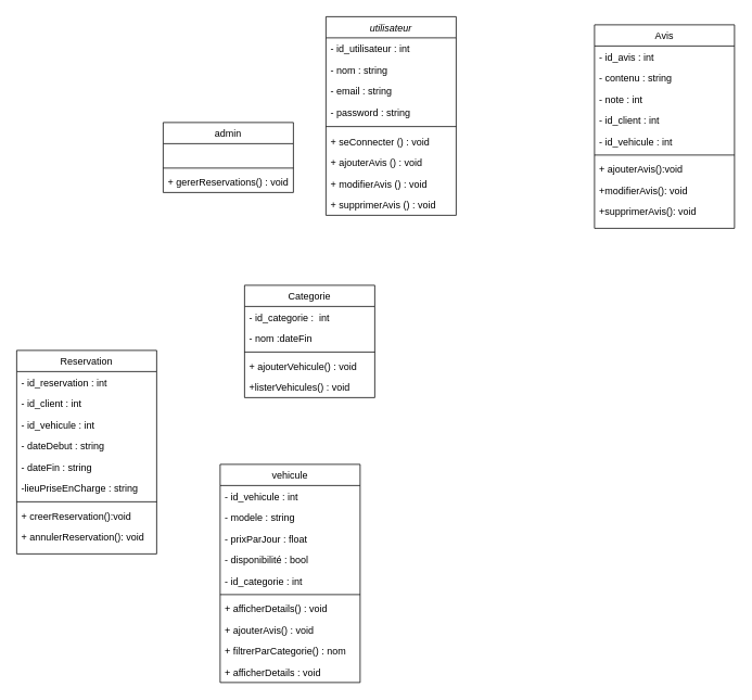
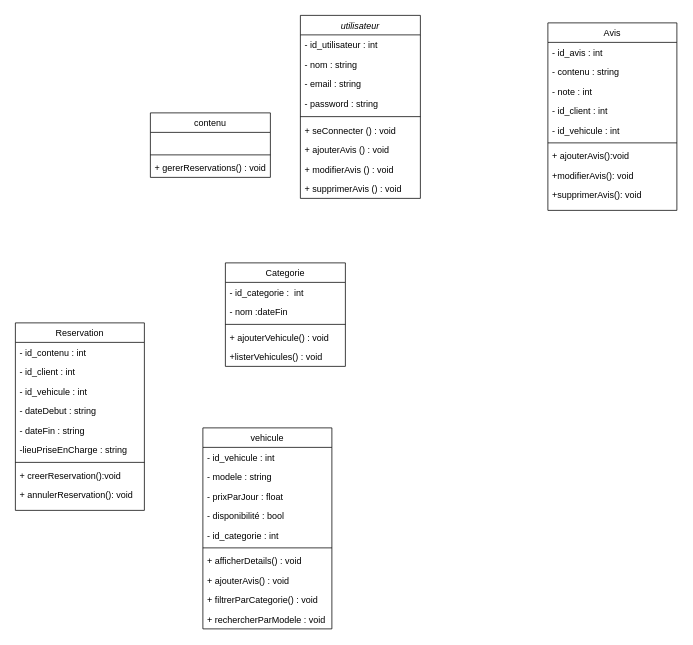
  <mxCell id="0" />
  <mxCell id="1" parent="0" />
  <mxCell id="2" value="utilisateur" style="swimlane;fontStyle=2;align=center;verticalAlign=top;childLayout=stackLayout;horizontal=1;startSize=26;horizontalStack=0;resizeParent=1;resizeLast=0;collapsible=1;marginBottom=0;rounded=0;shadow=0;strokeWidth=1;" vertex="1" parent="1"><mxGeometry x="400" y="20" width="160" height="244" as="geometry"><mxRectangle x="230" y="140" width="160" height="26" as="alternateBounds" /></mxGeometry></mxCell>
  <mxCell id="3" value="- id_utilisateur : int " style="text;align=left;verticalAlign=top;spacingLeft=4;spacingRight=4;overflow=hidden;rotatable=0;points=[[0,0.5],[1,0.5]];portConstraint=eastwest;" vertex="1" parent="2"><mxGeometry y="26" width="160" height="26" as="geometry" /></mxCell>
  <mxCell id="4" value="- nom : string" style="text;align=left;verticalAlign=top;spacingLeft=4;spacingRight=4;overflow=hidden;rotatable=0;points=[[0,0.5],[1,0.5]];portConstraint=eastwest;rounded=0;shadow=0;html=0;" vertex="1" parent="2"><mxGeometry y="52" width="160" height="26" as="geometry" /></mxCell>
  <mxCell id="5" value="- email : string" style="text;align=left;verticalAlign=top;spacingLeft=4;spacingRight=4;overflow=hidden;rotatable=0;points=[[0,0.5],[1,0.5]];portConstraint=eastwest;rounded=0;shadow=0;html=0;" vertex="1" parent="2"><mxGeometry y="78" width="160" height="26" as="geometry" /></mxCell>
  <mxCell id="6" value="- password : string" style="text;align=left;verticalAlign=top;spacingLeft=4;spacingRight=4;overflow=hidden;rotatable=0;points=[[0,0.5],[1,0.5]];portConstraint=eastwest;" vertex="1" parent="2"><mxGeometry y="104" width="160" height="26" as="geometry" /></mxCell>
  <mxCell id="7" value="" style="line;html=1;strokeWidth=1;align=left;verticalAlign=middle;spacingTop=-1;spacingLeft=3;spacingRight=3;rotatable=0;labelPosition=right;points=[];portConstraint=eastwest;" vertex="1" parent="2"><mxGeometry y="130" width="160" height="10" as="geometry" /></mxCell>
  <mxCell id="8" value="+ seConnecter () : void&#10;" style="text;align=left;verticalAlign=top;spacingLeft=4;spacingRight=4;overflow=hidden;rotatable=0;points=[[0,0.5],[1,0.5]];portConstraint=eastwest;" vertex="1" parent="2"><mxGeometry y="140" width="160" height="26" as="geometry" /></mxCell>
  <mxCell id="9" value="+ ajouterAvis () : void&#10;" style="text;align=left;verticalAlign=top;spacingLeft=4;spacingRight=4;overflow=hidden;rotatable=0;points=[[0,0.5],[1,0.5]];portConstraint=eastwest;" vertex="1" parent="2"><mxGeometry y="166" width="160" height="26" as="geometry" /></mxCell>
  <mxCell id="10" value="+ modifierAvis () : void&#10;" style="text;align=left;verticalAlign=top;spacingLeft=4;spacingRight=4;overflow=hidden;rotatable=0;points=[[0,0.5],[1,0.5]];portConstraint=eastwest;" vertex="1" parent="2"><mxGeometry y="192" width="160" height="26" as="geometry" /></mxCell>
  <mxCell id="11" value="+ supprimerAvis () : void&#10;" style="text;align=left;verticalAlign=top;spacingLeft=4;spacingRight=4;overflow=hidden;rotatable=0;points=[[0,0.5],[1,0.5]];portConstraint=eastwest;" vertex="1" parent="2"><mxGeometry y="218" width="160" height="26" as="geometry" /></mxCell>
  <mxCell id="12" value="Categorie" style="swimlane;fontStyle=0;align=center;verticalAlign=top;childLayout=stackLayout;horizontal=1;startSize=26;horizontalStack=0;resizeParent=1;resizeLast=0;collapsible=1;marginBottom=0;rounded=0;shadow=0;strokeWidth=1;" vertex="1" parent="1"><mxGeometry x="300" y="350" width="160" height="138" as="geometry"><mxRectangle x="130" y="380" width="160" height="26" as="alternateBounds" /></mxGeometry></mxCell>
  <mxCell id="13" value="- id_categorie :  int" style="text;align=left;verticalAlign=top;spacingLeft=4;spacingRight=4;overflow=hidden;rotatable=0;points=[[0,0.5],[1,0.5]];portConstraint=eastwest;" vertex="1" parent="12"><mxGeometry y="26" width="160" height="26" as="geometry" /></mxCell>
  <mxCell id="14" value="- nom :dateFin" style="text;align=left;verticalAlign=top;spacingLeft=4;spacingRight=4;overflow=hidden;rotatable=0;points=[[0,0.5],[1,0.5]];portConstraint=eastwest;rounded=0;shadow=0;html=0;" vertex="1" parent="12"><mxGeometry y="52" width="160" height="26" as="geometry" /></mxCell>
  <mxCell id="15" value="" style="line;html=1;strokeWidth=1;align=left;verticalAlign=middle;spacingTop=-1;spacingLeft=3;spacingRight=3;rotatable=0;labelPosition=right;points=[];portConstraint=eastwest;" vertex="1" parent="12"><mxGeometry y="78" width="160" height="8" as="geometry" /></mxCell>
  <mxCell id="16" value="+ ajouterVehicule() : void" style="text;align=left;verticalAlign=top;spacingLeft=4;spacingRight=4;overflow=hidden;rotatable=0;points=[[0,0.5],[1,0.5]];portConstraint=eastwest;fontStyle=0" vertex="1" parent="12"><mxGeometry y="86" width="160" height="26" as="geometry" /></mxCell>
  <mxCell id="17" value="+listerVehicules() : void " style="text;align=left;verticalAlign=top;spacingLeft=4;spacingRight=4;overflow=hidden;rotatable=0;points=[[0,0.5],[1,0.5]];portConstraint=eastwest;" vertex="1" parent="12"><mxGeometry y="112" width="160" height="26" as="geometry" /></mxCell>
- <mxCell id="18" value="admin" style="swimlane;fontStyle=0;align=center;verticalAlign=top;childLayout=stackLayout;horizontal=1;startSize=26;horizontalStack=0;resizeParent=1;resizeLast=0;collapsible=1;marginBottom=0;rounded=0;shadow=0;strokeWidth=1;" vertex="1" parent="1"><mxGeometry x="200" y="150" width="160" height="86" as="geometry"><mxRectangle x="340" y="380" width="170" height="26" as="alternateBounds" /></mxGeometry></mxCell>
+ <mxCell id="18" value="contenu" style="swimlane;fontStyle=0;align=center;verticalAlign=top;childLayout=stackLayout;horizontal=1;startSize=26;horizontalStack=0;resizeParent=1;resizeLast=0;collapsible=1;marginBottom=0;rounded=0;shadow=0;strokeWidth=1;" vertex="1" parent="1"><mxGeometry x="200" y="150" width="160" height="86" as="geometry"><mxRectangle x="340" y="380" width="170" height="26" as="alternateBounds" /></mxGeometry></mxCell>
  <mxCell id="19" value=" " style="text;align=left;verticalAlign=top;spacingLeft=4;spacingRight=4;overflow=hidden;rotatable=0;points=[[0,0.5],[1,0.5]];portConstraint=eastwest;" vertex="1" parent="18"><mxGeometry y="26" width="160" height="26" as="geometry" /></mxCell>
  <mxCell id="20" value="" style="line;html=1;strokeWidth=1;align=left;verticalAlign=middle;spacingTop=-1;spacingLeft=3;spacingRight=3;rotatable=0;labelPosition=right;points=[];portConstraint=eastwest;" vertex="1" parent="18"><mxGeometry y="52" width="160" height="8" as="geometry" /></mxCell>
  <mxCell id="21" value="+ gererReservations() : void" style="text;align=left;verticalAlign=top;spacingLeft=4;spacingRight=4;overflow=hidden;rotatable=0;points=[[0,0.5],[1,0.5]];portConstraint=eastwest;" vertex="1" parent="18"><mxGeometry y="60" width="160" height="26" as="geometry" /></mxCell>
  <mxCell id="22" value="vehicule" style="swimlane;fontStyle=0;align=center;verticalAlign=top;childLayout=stackLayout;horizontal=1;startSize=26;horizontalStack=0;resizeParent=1;resizeLast=0;collapsible=1;marginBottom=0;rounded=0;shadow=0;strokeWidth=1;" vertex="1" parent="1"><mxGeometry x="270" y="570" width="172" height="268" as="geometry"><mxRectangle x="550" y="140" width="160" height="26" as="alternateBounds" /></mxGeometry></mxCell>
  <mxCell id="23" value="- id_vehicule : int " style="text;align=left;verticalAlign=top;spacingLeft=4;spacingRight=4;overflow=hidden;rotatable=0;points=[[0,0.5],[1,0.5]];portConstraint=eastwest;" vertex="1" parent="22"><mxGeometry y="26" width="172" height="26" as="geometry" /></mxCell>
  <mxCell id="24" value="- modele : string" style="text;align=left;verticalAlign=top;spacingLeft=4;spacingRight=4;overflow=hidden;rotatable=0;points=[[0,0.5],[1,0.5]];portConstraint=eastwest;rounded=0;shadow=0;html=0;" vertex="1" parent="22"><mxGeometry y="52" width="172" height="26" as="geometry" /></mxCell>
  <mxCell id="25" value="- prixParJour : float" style="text;align=left;verticalAlign=top;spacingLeft=4;spacingRight=4;overflow=hidden;rotatable=0;points=[[0,0.5],[1,0.5]];portConstraint=eastwest;rounded=0;shadow=0;html=0;" vertex="1" parent="22"><mxGeometry y="78" width="172" height="26" as="geometry" /></mxCell>
  <mxCell id="26" value="- disponibilité : bool" style="text;align=left;verticalAlign=top;spacingLeft=4;spacingRight=4;overflow=hidden;rotatable=0;points=[[0,0.5],[1,0.5]];portConstraint=eastwest;rounded=0;shadow=0;html=0;" vertex="1" parent="22"><mxGeometry y="104" width="172" height="26" as="geometry" /></mxCell>
  <mxCell id="27" value="- id_categorie : int " style="text;align=left;verticalAlign=top;spacingLeft=4;spacingRight=4;overflow=hidden;rotatable=0;points=[[0,0.5],[1,0.5]];portConstraint=eastwest;rounded=0;shadow=0;html=0;" vertex="1" parent="22"><mxGeometry y="130" width="172" height="26" as="geometry" /></mxCell>
  <mxCell id="28" value="" style="line;html=1;strokeWidth=1;align=left;verticalAlign=middle;spacingTop=-1;spacingLeft=3;spacingRight=3;rotatable=0;labelPosition=right;points=[];portConstraint=eastwest;" vertex="1" parent="22"><mxGeometry y="156" width="172" height="8" as="geometry" /></mxCell>
  <mxCell id="29" value="+ afficherDetails() : void" style="text;align=left;verticalAlign=top;spacingLeft=4;spacingRight=4;overflow=hidden;rotatable=0;points=[[0,0.5],[1,0.5]];portConstraint=eastwest;" vertex="1" parent="22"><mxGeometry y="164" width="172" height="26" as="geometry" /></mxCell>
  <mxCell id="30" value="+ ajouterAvis() : void" style="text;align=left;verticalAlign=top;spacingLeft=4;spacingRight=4;overflow=hidden;rotatable=0;points=[[0,0.5],[1,0.5]];portConstraint=eastwest;" vertex="1" parent="22"><mxGeometry y="190" width="172" height="26" as="geometry" /></mxCell>
- <mxCell id="31" value="+ filtrerParCategorie() : nom" style="text;align=left;verticalAlign=top;spacingLeft=4;spacingRight=4;overflow=hidden;rotatable=0;points=[[0,0.5],[1,0.5]];portConstraint=eastwest;" vertex="1" parent="22"><mxGeometry y="216" width="172" height="26" as="geometry" /></mxCell>
- <mxCell id="32" value="+ afficherDetails : void" style="text;align=left;verticalAlign=top;spacingLeft=4;spacingRight=4;overflow=hidden;rotatable=0;points=[[0,0.5],[1,0.5]];portConstraint=eastwest;" vertex="1" parent="22"><mxGeometry y="242" width="172" height="26" as="geometry" /></mxCell>
+ <mxCell id="31" value="+ filtrerParCategorie() : void" style="text;align=left;verticalAlign=top;spacingLeft=4;spacingRight=4;overflow=hidden;rotatable=0;points=[[0,0.5],[1,0.5]];portConstraint=eastwest;" vertex="1" parent="22"><mxGeometry y="216" width="172" height="26" as="geometry" /></mxCell>
+ <mxCell id="32" value="+ rechercherParModele : void" style="text;align=left;verticalAlign=top;spacingLeft=4;spacingRight=4;overflow=hidden;rotatable=0;points=[[0,0.5],[1,0.5]];portConstraint=eastwest;" vertex="1" parent="22"><mxGeometry y="242" width="172" height="26" as="geometry" /></mxCell>
  <mxCell id="33" value="Reservation" style="swimlane;fontStyle=0;align=center;verticalAlign=top;childLayout=stackLayout;horizontal=1;startSize=26;horizontalStack=0;resizeParent=1;resizeLast=0;collapsible=1;marginBottom=0;rounded=0;shadow=0;strokeWidth=1;" vertex="1" parent="1"><mxGeometry x="20" y="430" width="172" height="250" as="geometry"><mxRectangle x="550" y="140" width="160" height="26" as="alternateBounds" /></mxGeometry></mxCell>
- <mxCell id="34" value="- id_reservation : int " style="text;align=left;verticalAlign=top;spacingLeft=4;spacingRight=4;overflow=hidden;rotatable=0;points=[[0,0.5],[1,0.5]];portConstraint=eastwest;" vertex="1" parent="33"><mxGeometry y="26" width="172" height="26" as="geometry" /></mxCell>
+ <mxCell id="34" value="- id_contenu : int " style="text;align=left;verticalAlign=top;spacingLeft=4;spacingRight=4;overflow=hidden;rotatable=0;points=[[0,0.5],[1,0.5]];portConstraint=eastwest;" vertex="1" parent="33"><mxGeometry y="26" width="172" height="26" as="geometry" /></mxCell>
  <mxCell id="35" value="- id_client : int " style="text;align=left;verticalAlign=top;spacingLeft=4;spacingRight=4;overflow=hidden;rotatable=0;points=[[0,0.5],[1,0.5]];portConstraint=eastwest;rounded=0;shadow=0;html=0;" vertex="1" parent="33"><mxGeometry y="52" width="172" height="26" as="geometry" /></mxCell>
  <mxCell id="36" value="- id_vehicule : int" style="text;align=left;verticalAlign=top;spacingLeft=4;spacingRight=4;overflow=hidden;rotatable=0;points=[[0,0.5],[1,0.5]];portConstraint=eastwest;rounded=0;shadow=0;html=0;" vertex="1" parent="33"><mxGeometry y="78" width="172" height="26" as="geometry" /></mxCell>
  <mxCell id="37" value="- dateDebut : string" style="text;align=left;verticalAlign=top;spacingLeft=4;spacingRight=4;overflow=hidden;rotatable=0;points=[[0,0.5],[1,0.5]];portConstraint=eastwest;rounded=0;shadow=0;html=0;" vertex="1" parent="33"><mxGeometry y="104" width="172" height="26" as="geometry" /></mxCell>
  <mxCell id="38" value="- dateFin : string " style="text;align=left;verticalAlign=top;spacingLeft=4;spacingRight=4;overflow=hidden;rotatable=0;points=[[0,0.5],[1,0.5]];portConstraint=eastwest;rounded=0;shadow=0;html=0;" vertex="1" parent="33"><mxGeometry y="130" width="172" height="26" as="geometry" /></mxCell>
  <mxCell id="39" value="-lieuPriseEnCharge : string" style="text;align=left;verticalAlign=top;spacingLeft=4;spacingRight=4;overflow=hidden;rotatable=0;points=[[0,0.5],[1,0.5]];portConstraint=eastwest;rounded=0;shadow=0;html=0;" vertex="1" parent="33"><mxGeometry y="156" width="172" height="26" as="geometry" /></mxCell>
  <mxCell id="40" value="" style="line;html=1;strokeWidth=1;align=left;verticalAlign=middle;spacingTop=-1;spacingLeft=3;spacingRight=3;rotatable=0;labelPosition=right;points=[];portConstraint=eastwest;" vertex="1" parent="33"><mxGeometry y="182" width="172" height="8" as="geometry" /></mxCell>
  <mxCell id="41" value="+ creerReservation():void" style="text;align=left;verticalAlign=top;spacingLeft=4;spacingRight=4;overflow=hidden;rotatable=0;points=[[0,0.5],[1,0.5]];portConstraint=eastwest;" vertex="1" parent="33"><mxGeometry y="190" width="172" height="26" as="geometry" /></mxCell>
  <mxCell id="42" value="+ annulerReservation(): void" style="text;align=left;verticalAlign=top;spacingLeft=4;spacingRight=4;overflow=hidden;rotatable=0;points=[[0,0.5],[1,0.5]];portConstraint=eastwest;" vertex="1" parent="33"><mxGeometry y="216" width="172" height="26" as="geometry" /></mxCell>
  <mxCell id="43" value="Avis" style="swimlane;fontStyle=0;align=center;verticalAlign=top;childLayout=stackLayout;horizontal=1;startSize=26;horizontalStack=0;resizeParent=1;resizeLast=0;collapsible=1;marginBottom=0;rounded=0;shadow=0;strokeWidth=1;" vertex="1" parent="1"><mxGeometry x="730" y="30" width="172" height="250" as="geometry"><mxRectangle x="550" y="140" width="160" height="26" as="alternateBounds" /></mxGeometry></mxCell>
  <mxCell id="44" value="- id_avis : int " style="text;align=left;verticalAlign=top;spacingLeft=4;spacingRight=4;overflow=hidden;rotatable=0;points=[[0,0.5],[1,0.5]];portConstraint=eastwest;" vertex="1" parent="43"><mxGeometry y="26" width="172" height="26" as="geometry" /></mxCell>
  <mxCell id="45" value="- contenu : string" style="text;align=left;verticalAlign=top;spacingLeft=4;spacingRight=4;overflow=hidden;rotatable=0;points=[[0,0.5],[1,0.5]];portConstraint=eastwest;rounded=0;shadow=0;html=0;" vertex="1" parent="43"><mxGeometry y="52" width="172" height="26" as="geometry" /></mxCell>
  <mxCell id="46" value="- note : int " style="text;align=left;verticalAlign=top;spacingLeft=4;spacingRight=4;overflow=hidden;rotatable=0;points=[[0,0.5],[1,0.5]];portConstraint=eastwest;rounded=0;shadow=0;html=0;" vertex="1" parent="43"><mxGeometry y="78" width="172" height="26" as="geometry" /></mxCell>
  <mxCell id="47" value="- id_client : int " style="text;align=left;verticalAlign=top;spacingLeft=4;spacingRight=4;overflow=hidden;rotatable=0;points=[[0,0.5],[1,0.5]];portConstraint=eastwest;rounded=0;shadow=0;html=0;" vertex="1" parent="43"><mxGeometry y="104" width="172" height="26" as="geometry" /></mxCell>
  <mxCell id="48" value="- id_vehicule : int" style="text;align=left;verticalAlign=top;spacingLeft=4;spacingRight=4;overflow=hidden;rotatable=0;points=[[0,0.5],[1,0.5]];portConstraint=eastwest;rounded=0;shadow=0;html=0;" vertex="1" parent="43"><mxGeometry y="130" width="172" height="26" as="geometry" /></mxCell>
  <mxCell id="49" value="" style="line;html=1;strokeWidth=1;align=left;verticalAlign=middle;spacingTop=-1;spacingLeft=3;spacingRight=3;rotatable=0;labelPosition=right;points=[];portConstraint=eastwest;" vertex="1" parent="43"><mxGeometry y="156" width="172" height="8" as="geometry" /></mxCell>
  <mxCell id="50" value="+ ajouterAvis():void" style="text;align=left;verticalAlign=top;spacingLeft=4;spacingRight=4;overflow=hidden;rotatable=0;points=[[0,0.5],[1,0.5]];portConstraint=eastwest;" vertex="1" parent="43"><mxGeometry y="164" width="172" height="26" as="geometry" /></mxCell>
  <mxCell id="51" value="+modifierAvis(): void" style="text;align=left;verticalAlign=top;spacingLeft=4;spacingRight=4;overflow=hidden;rotatable=0;points=[[0,0.5],[1,0.5]];portConstraint=eastwest;" vertex="1" parent="43"><mxGeometry y="190" width="172" height="26" as="geometry" /></mxCell>
  <mxCell id="52" value="+supprimerAvis(): void" style="text;align=left;verticalAlign=top;spacingLeft=4;spacingRight=4;overflow=hidden;rotatable=0;points=[[0,0.5],[1,0.5]];portConstraint=eastwest;" vertex="1" parent="43"><mxGeometry y="216" width="172" height="26" as="geometry" /></mxCell>
